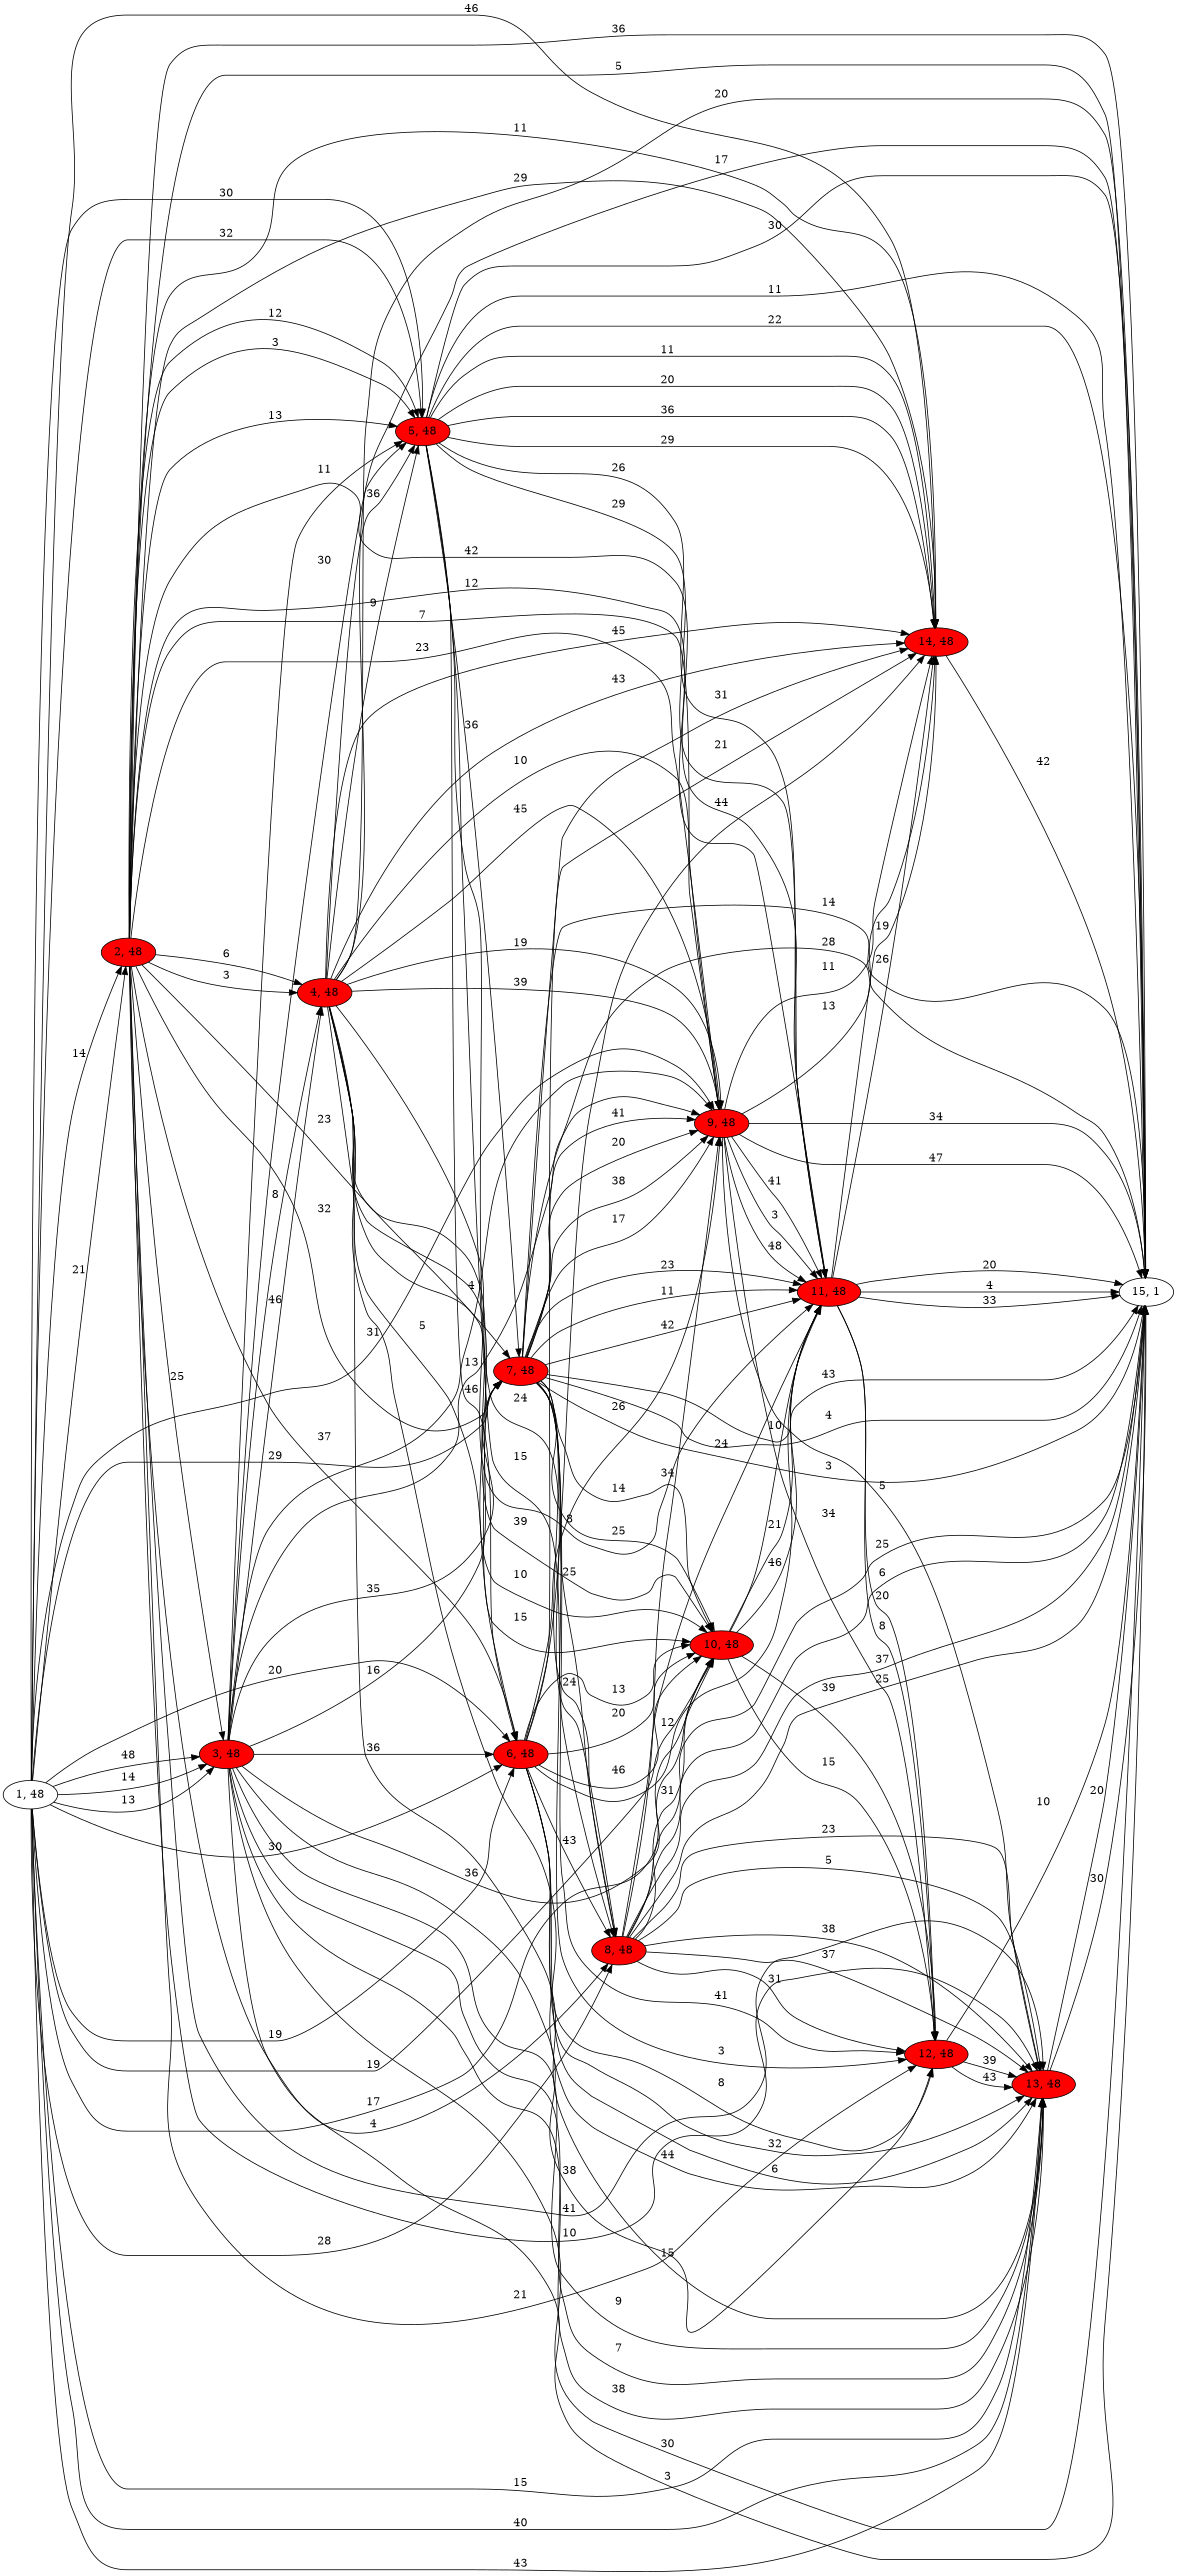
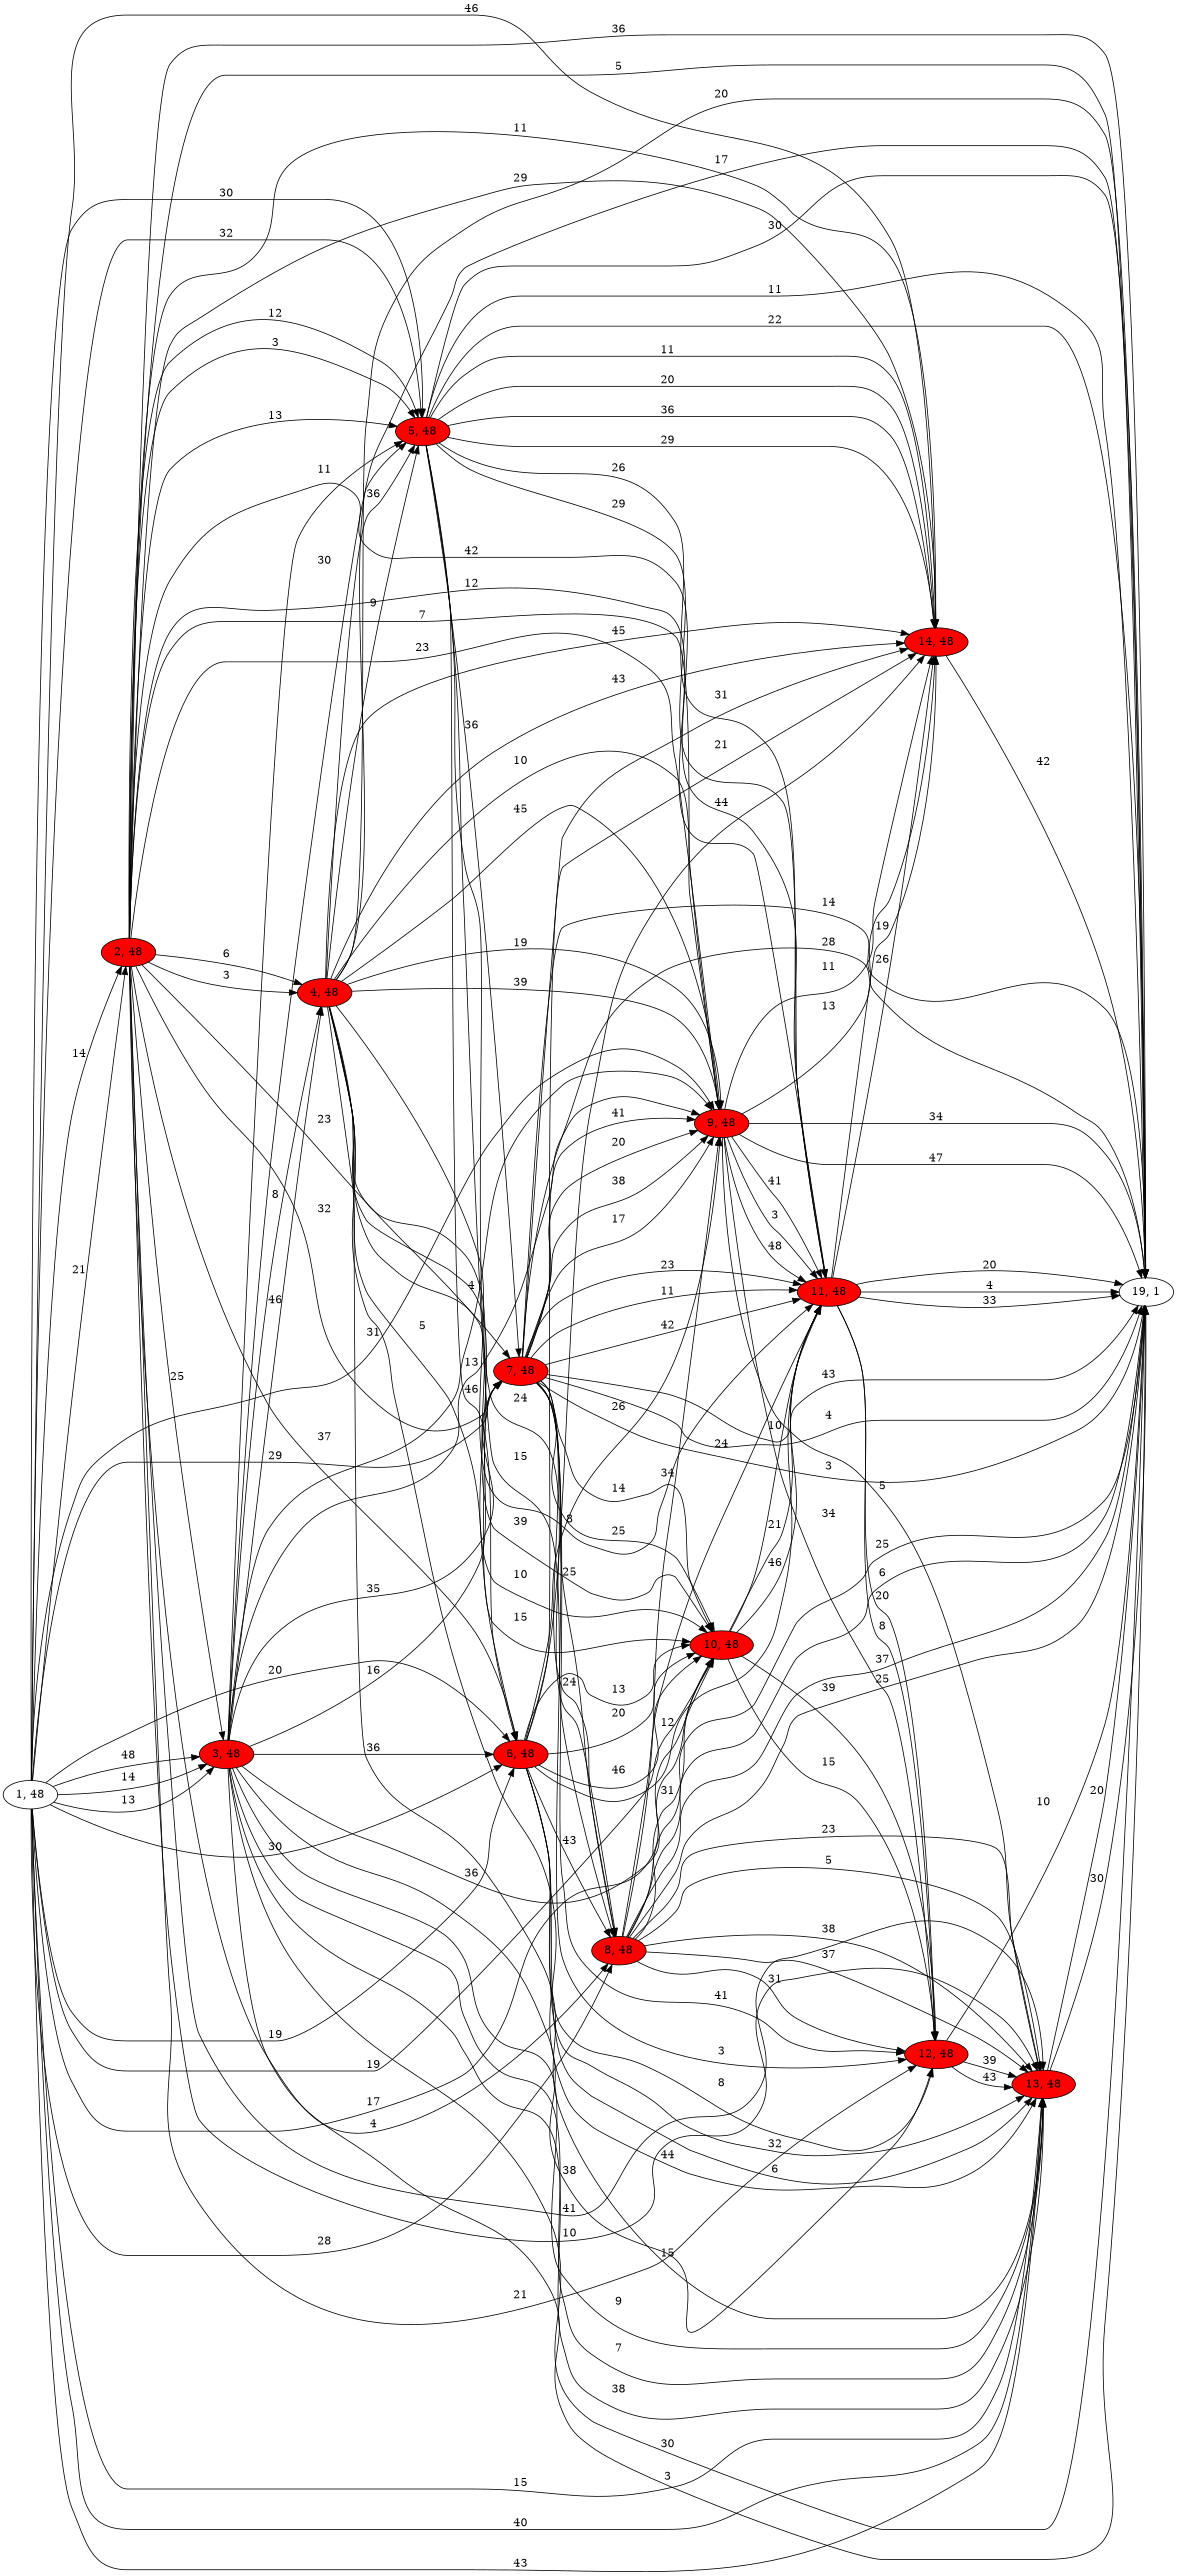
  digraph {
    rankdir=LR
    node [fillcolor=red style=filled]
    n1 [label="1, 48" fillcolor="" style=""]
    n2 [label="2, 48"]
    n3 [label="3, 48"]
    n4 [label="5, 48"]
    n5 [label="6, 48"]
    n6 [label="7, 48"]
    n7 [label="8, 48"]
    n8 [label="9, 48"]
    n9 [label="10, 48"]
    n10 [label="13, 48"]
    n11 [label="14, 48"]
    n12 [label="4, 48"]
    n13 [label="11, 48"]
    n14 [label="12, 48"]
-   n15 [label="15, 1" fillcolor="" style=""]
+   n15 [label="19, 1" fillcolor="" style=""]
    n1 -> n2 [label=14]
    n1 -> n2 [label=21]
    n1 -> n3 [label=14]
    n1 -> n3 [label=13]
    n1 -> n3 [label=48]
    n1 -> n4 [label=30]
    n1 -> n4 [label=32]
    n1 -> n5 [label=19]
    n1 -> n5 [label=20]
    n1 -> n5 [label=30]
    n1 -> n6 [label=29]
    n1 -> n7 [label=28]
    n1 -> n8 [label=31]
    n1 -> n9 [label=17]
    n1 -> n9 [label=19]
    n1 -> n10 [label=15]
    n1 -> n10 [label=40]
    n1 -> n10 [label=43]
    n1 -> n11 [label=46]
    n2 -> n3 [label=25]
    n2 -> n4 [label=12]
    n2 -> n4 [label=3]
    n2 -> n4 [label=13]
    n2 -> n5 [label=37]
    n2 -> n6 [label=23]
    n2 -> n6 [label=32]
    n2 -> n7 [label=4]
    n2 -> n8 [label=7]
    n2 -> n8 [label=23]
    n2 -> n10 [label=41]
    n2 -> n10 [label=10]
    n2 -> n11 [label=11]
    n2 -> n11 [label=29]
    n2 -> n12 [label=3]
    n2 -> n12 [label=6]
    n2 -> n13 [label=42]
    n2 -> n13 [label=12]
    n2 -> n14 [label=21]
    n2 -> n15 [label=36]
    n2 -> n15 [label=5]
    n3 -> n4 [label=11]
    n3 -> n4 [label=30]
    n3 -> n5 [label=36]
    n3 -> n6 [label=35]
    n3 -> n6 [label=16]
    n3 -> n8 [label=4]
    n3 -> n8 [label=13]
    n3 -> n9 [label=36]
    n3 -> n10 [label=9]
    n3 -> n10 [label=7]
    n3 -> n10 [label=38]
    n3 -> n12 [label=46]
    n3 -> n12 [label=8]
    n3 -> n14 [label=38]
    n3 -> n15 [label=30]
    n3 -> n15 [label=3]
    n4 -> n5 [label=46]
    n4 -> n6 [label=36]
    n4 -> n7 [label=24]
    n4 -> n7 [label=15]
    n4 -> n11 [label=11]
    n4 -> n11 [label=20]
    n4 -> n11 [label=36]
    n4 -> n11 [label=29]
    n4 -> n13 [label=26]
    n4 -> n13 [label=29]
    n4 -> n15 [label=22]
    n4 -> n15 [label=30]
    n4 -> n15 [label=11]
    n5 -> n7 [label=43]
    n5 -> n8 [label=26]
    n5 -> n9 [label=46]
    n5 -> n9 [label=13]
    n5 -> n9 [label=20]
    n5 -> n10 [label=32]
    n5 -> n10 [label=6]
    n5 -> n11 [label=21]
    n5 -> n11 [label=44]
    n5 -> n13 [label=12]
    n5 -> n14 [label=8]
    n6 -> n7 [label=25]
    n6 -> n7 [label=24]
    n6 -> n8 [label=41]
    n6 -> n8 [label=20]
    n6 -> n8 [label=38]
    n6 -> n8 [label=17]
    n6 -> n9 [label=25]
    n6 -> n9 [label=14]
    n6 -> n11 [label=31]
    n6 -> n13 [label=23]
    n6 -> n13 [label=11]
    n6 -> n13 [label=42]
    n6 -> n14 [label=41]
    n6 -> n14 [label=3]
    n6 -> n15 [label=14]
    n6 -> n15 [label=28]
    n6 -> n15 [label=43]
    n6 -> n15 [label=4]
    n6 -> n15 [label=3]
    n7 -> n8 [label=34]
    n7 -> n9 [label=31]
    n7 -> n10 [label=37]
    n7 -> n10 [label=23]
    n7 -> n10 [label=5]
    n7 -> n10 [label=38]
    n7 -> n13 [label=24]
    n7 -> n14 [label=31]
    n7 -> n15 [label=25]
    n7 -> n15 [label=6]
    n7 -> n15 [label=37]
    n7 -> n15 [label=25]
    n8 -> n10 [label=5]
    n8 -> n11 [label=11]
    n8 -> n11 [label=13]
    n8 -> n13 [label=41]
    n8 -> n13 [label=3]
    n8 -> n13 [label=48]
    n8 -> n14 [label=34]
    n8 -> n15 [label=34]
    n8 -> n15 [label=47]
    n9 -> n13 [label=46]
    n9 -> n13 [label=10]
    n9 -> n13 [label=21]
    n9 -> n14 [label=15]
    n9 -> n14 [label=39]
    n10 -> n15 [label=30]
    n10 -> n15 [label=20]
    n11 -> n15 [label=42]
    n12 -> n4 [label=36]
    n12 -> n4 [label=9]
    n12 -> n5 [label=5]
    n12 -> n8 [label=10]
    n12 -> n8 [label=45]
    n12 -> n8 [label=19]
    n12 -> n8 [label=39]
    n12 -> n9 [label=39]
    n12 -> n9 [label=10]
    n12 -> n9 [label=15]
    n12 -> n10 [label=44]
    n12 -> n10 [label=15]
    n12 -> n11 [label=45]
    n12 -> n11 [label=43]
    n12 -> n13 [label=8]
    n12 -> n15 [label=20]
    n12 -> n15 [label=17]
    n13 -> n11 [label=19]
    n13 -> n11 [label=26]
    n13 -> n14 [label=8]
    n13 -> n14 [label=20]
    n13 -> n15 [label=20]
    n13 -> n15 [label=4]
    n13 -> n15 [label=33]
    n14 -> n10 [label=43]
    n14 -> n10 [label=39]
    n14 -> n15 [label=10]
  }
